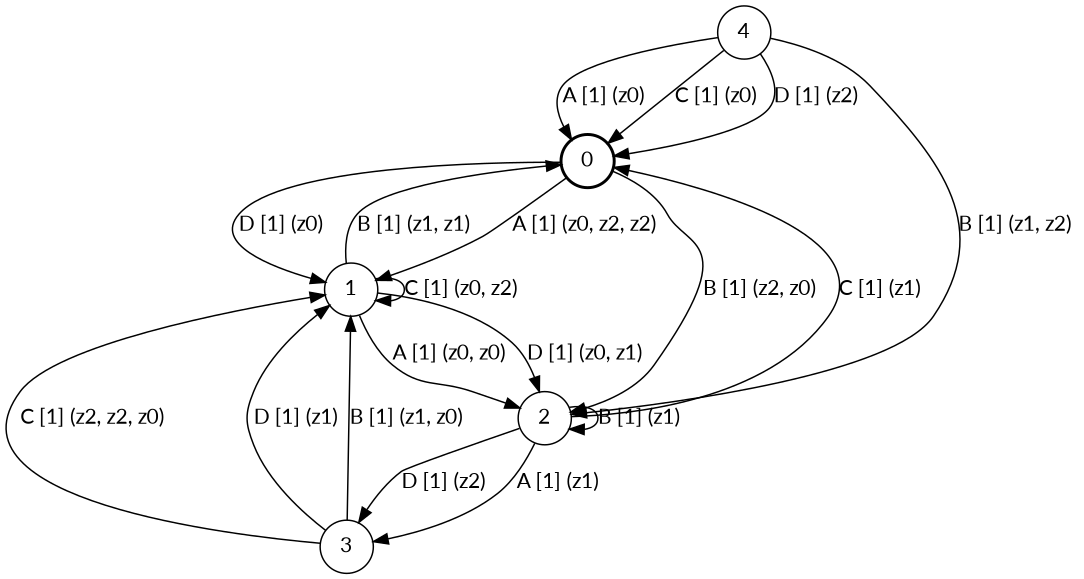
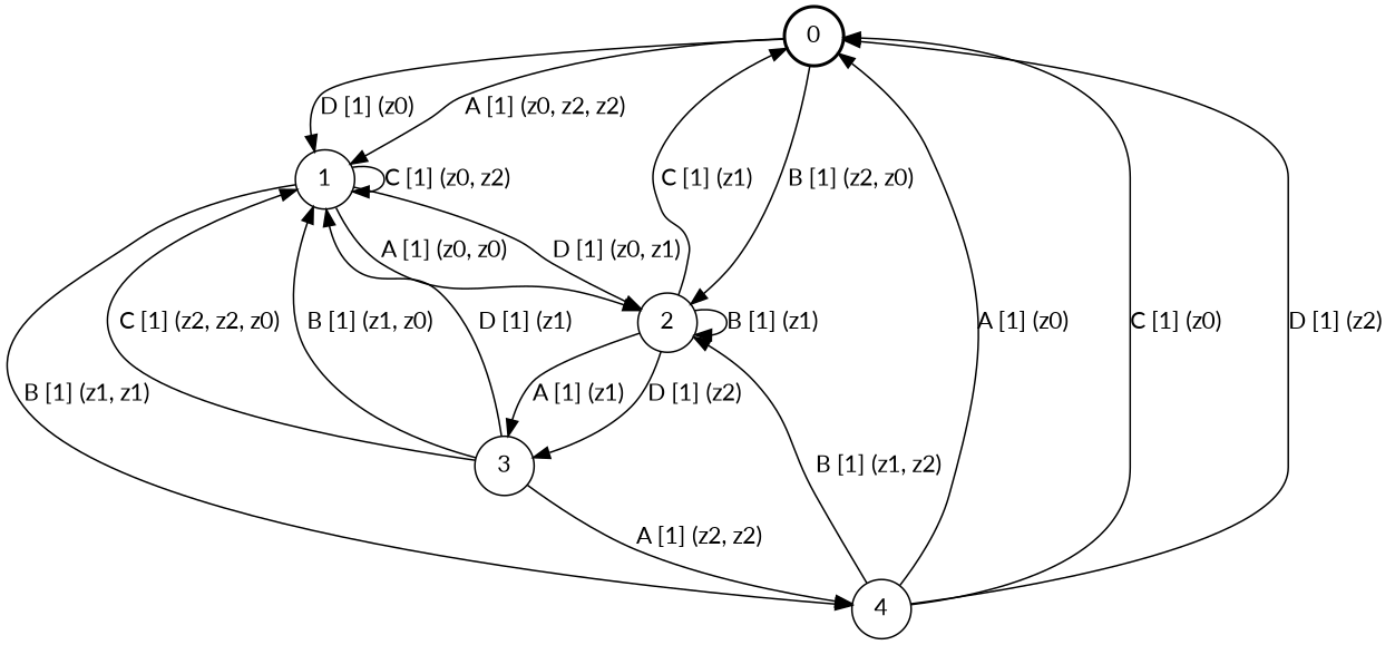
  digraph {
    fontname=Lato
    node [fontname=Lato shape=circle]
    edge [fontname=Lato]
    0 [style=bold]
    1
    2
    3
    4
    0 -> 1 [label="A [1] (z0, z2, z2) "]
    0 -> 1 [label="D [1] (z0) "]
    0 -> 2 [label="B [1] (z2, z0) "]
-   1 -> 0 [label="B [1] (z1, z1) "]
+   1 -> 4 [label="B [1] (z1, z1) "]
    1 -> 1 [label="C [1] (z0, z2) "]
    1 -> 2 [label="A [1] (z0, z0) "]
    1 -> 2 [label="D [1] (z0, z1) "]
    2 -> 0 [label="C [1] (z1) "]
    2 -> 2 [label="B [1] (z1) "]
    2 -> 3 [label="A [1] (z1) "]
    2 -> 3 [label="D [1] (z2) "]
    3 -> 1 [label="B [1] (z1, z0) "]
    3 -> 1 [label="C [1] (z2, z2, z0) "]
    3 -> 1 [label="D [1] (z1) "]
+   3 -> 4 [label="A [1] (z2, z2) "]
    4 -> 0 [label="A [1] (z0) "]
    4 -> 0 [label="C [1] (z0) "]
    4 -> 0 [label="D [1] (z2) "]
    4 -> 2 [label="B [1] (z1, z2) "]
  }
